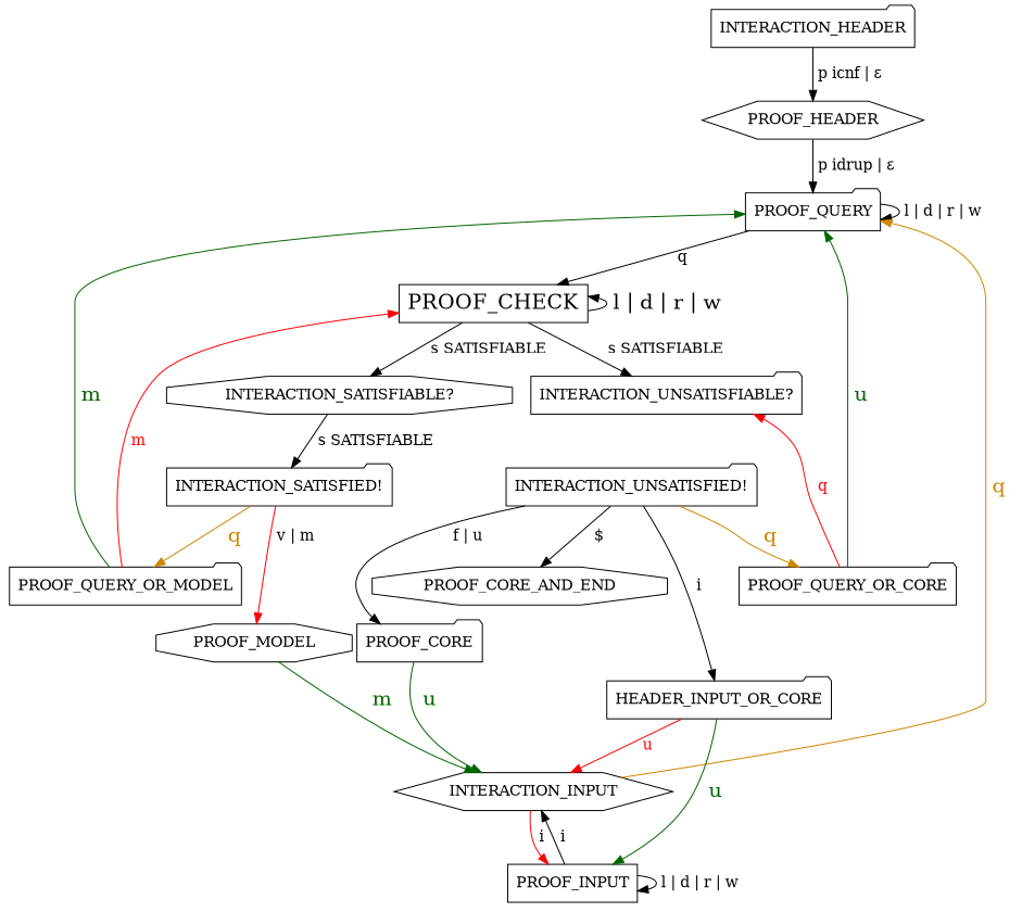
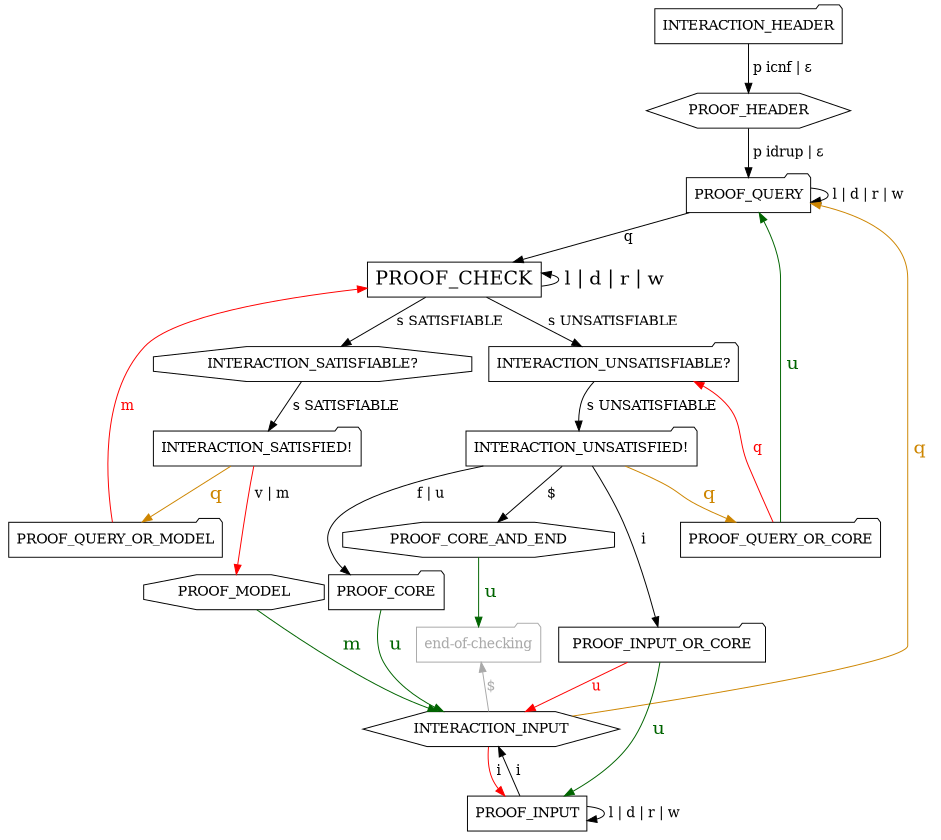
  digraph {
    node [shape=folder]
    PROOF_HEADER [shape=hexagon]
    INTERACTION_HEADER
    PROOF_QUERY
    INTERACTION_INPUT [shape=hexagon]
    PROOF_INPUT [shape=box]
    PROOF_CHECK [fontsize=20 shape=box]
+   "end-of-checking" [color=darkgray fontcolor=darkgray]
    n8 [label="INTERACTION_SATISFIABLE?" shape=octagon]
    n9 [label="INTERACTION_UNSATISFIABLE?"]
    n10 [label="INTERACTION_SATISFIED!"]
    n11 [label="INTERACTION_UNSATISFIED!"]
    PROOF_MODEL [shape=octagon]
    PROOF_QUERY_OR_MODEL
    PROOF_CORE
-   PROOF_INPUT_OR_CORE [label=HEADER_INPUT_OR_CORE]
+   PROOF_INPUT_OR_CORE
    PROOF_QUERY_OR_CORE
    PROOF_CORE_AND_END [shape=octagon]
    PROOF_HEADER -> PROOF_QUERY [label=" p idrup | ε "]
    INTERACTION_HEADER -> PROOF_HEADER [label=" p icnf | ε "]
    PROOF_QUERY -> PROOF_QUERY [label=" l | d | r | w "]
    PROOF_QUERY -> PROOF_CHECK [label=" q "]
    INTERACTION_INPUT -> PROOF_QUERY [color=orange3 fontcolor=orange3 fontsize=20 label=" q "]
    INTERACTION_INPUT -> PROOF_INPUT [color=red label=" i "]
    PROOF_INPUT -> INTERACTION_INPUT [label=" i "]
    PROOF_INPUT -> PROOF_INPUT [label=" l | d | r | w "]
    PROOF_CHECK -> PROOF_CHECK [dir=back fontsize=20 label=" l | d | r | w "]
    PROOF_CHECK -> n8 [label=" s SATISFIABLE "]
-   PROOF_CHECK -> n9 [label=" s SATISFIABLE "]
+   PROOF_CHECK -> n9 [label=" s UNSATISFIABLE "]
+   "end-of-checking" -> INTERACTION_INPUT [color=darkgray dir=back fontcolor=darkgray label="$    "]
    n8 -> n10 [label=" s SATISFIABLE "]
+   n9 -> n11 [label=" s UNSATISFIABLE "]
    n10 -> PROOF_MODEL [color=red label=" v | m "]
    n10 -> PROOF_QUERY_OR_MODEL [color=orange3 fontcolor=orange3 fontsize=20 label=" q "]
    n11 -> PROOF_CORE [label=" f | u "]
    n11 -> PROOF_INPUT_OR_CORE [label=" i "]
    n11 -> PROOF_QUERY_OR_CORE [color=orange3 fontcolor=orange3 fontsize=20 label=" q "]
    n11 -> PROOF_CORE_AND_END [label=" $ "]
    PROOF_MODEL -> INTERACTION_INPUT [color=darkgreen fontcolor=darkgreen fontsize=20 label=" m "]
-   PROOF_QUERY_OR_MODEL -> PROOF_QUERY [color=darkgreen fontcolor=darkgreen fontsize=20 label=" m "]
    PROOF_QUERY_OR_MODEL -> PROOF_CHECK [color=red fontcolor=red label=" m "]
    PROOF_CORE -> INTERACTION_INPUT [color=darkgreen fontcolor=darkgreen fontsize=20 label=" u "]
    PROOF_INPUT_OR_CORE -> INTERACTION_INPUT [color=red fontcolor=red label=" u "]
    PROOF_INPUT_OR_CORE -> PROOF_INPUT [color=darkgreen fontcolor=darkgreen fontsize=20 label=" u "]
    PROOF_QUERY_OR_CORE -> PROOF_QUERY [color=darkgreen fontcolor=darkgreen fontsize=20 label=" u "]
    PROOF_QUERY_OR_CORE -> n9 [color=red fontcolor=red label=" q "]
+   PROOF_CORE_AND_END -> "end-of-checking" [color=darkgreen fontcolor=darkgreen fontsize=20 label=" u "]
  }
